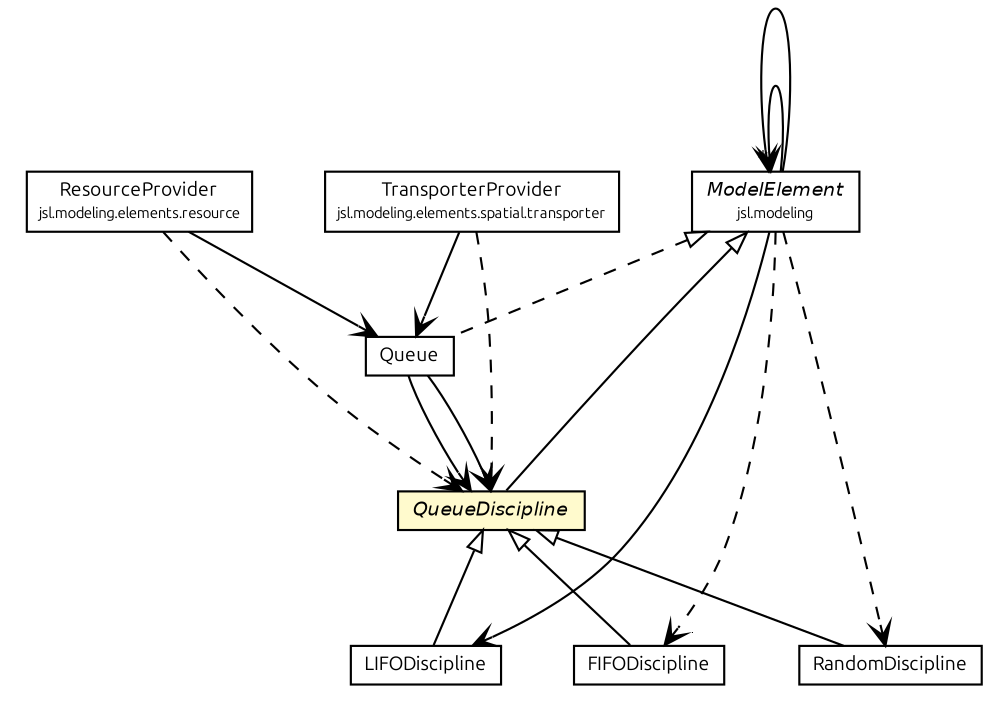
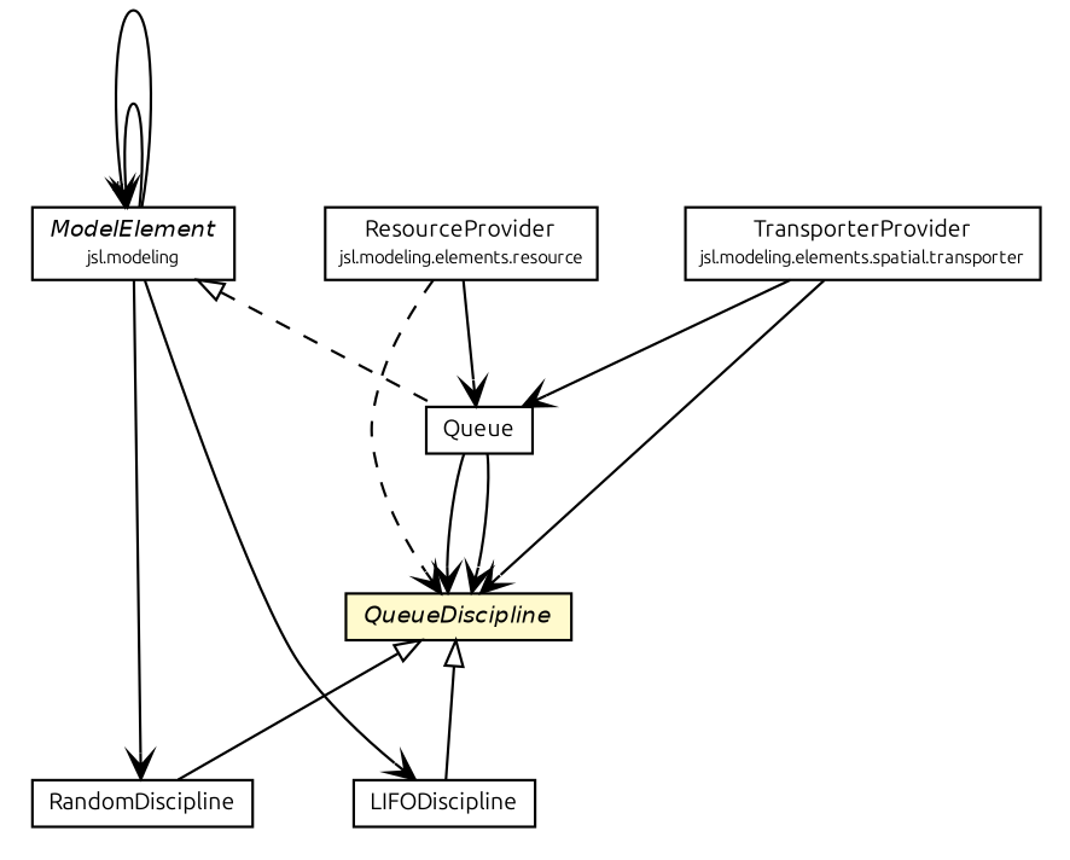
  digraph {
    fontname=Ubuntu
    nodesep=0.25
    ranksep=0.5
    node [fontcolor=black fontname=Ubuntu fontsize=9.0 shape=plaintext]
    edge [arrowhead=open color=black fontcolor=black fontname=Ubuntu fontsize=10.0 headport=p labelfontname=Helvetica labelfontsize=10 tailport=p]
    n1 [label=<<table title="jsl.modeling.ModelElement" border="0" cellborder="1" cellspacing="0" cellpadding="2" port="p" href="../../ModelElement.html"> 		<tr><td><table border="0" cellspacing="0" cellpadding="1"> <tr><td align="center" balign="center"><font face="Helvetica-Oblique"> ModelElement </font></td></tr> <tr><td align="center" balign="center"><font point-size="7.0"> jsl.modeling </font></td></tr> 		</table></td></tr> 		</table>>]
    n2 [label=<<table title="jsl.modeling.elements.queue.RandomDiscipline" border="0" cellborder="1" cellspacing="0" cellpadding="2" port="p" href="./RandomDiscipline.html"> 		<tr><td><table border="0" cellspacing="0" cellpadding="1"> <tr><td align="center" balign="center"> RandomDiscipline </td></tr> 		</table></td></tr> 		</table>>]
    n3 [label=<<table title="jsl.modeling.elements.queue.QueueDiscipline" border="0" cellborder="1" cellspacing="0" cellpadding="2" port="p" bgcolor="lemonChiffon" href="./QueueDiscipline.html"> 		<tr><td><table border="0" cellspacing="0" cellpadding="1"> <tr><td align="center" balign="center"><font face="Helvetica-Oblique"> QueueDiscipline </font></td></tr> 		</table></td></tr> 		</table>>]
    n4 [label=<<table title="jsl.modeling.elements.queue.Queue" border="0" cellborder="1" cellspacing="0" cellpadding="2" port="p" href="./Queue.html"> 		<tr><td><table border="0" cellspacing="0" cellpadding="1"> <tr><td align="center" balign="center"> Queue </td></tr> 		</table></td></tr> 		</table>>]
    n5 [label=<<table title="jsl.modeling.elements.queue.LIFODiscipline" border="0" cellborder="1" cellspacing="0" cellpadding="2" port="p" href="./LIFODiscipline.html"> 		<tr><td><table border="0" cellspacing="0" cellpadding="1"> <tr><td align="center" balign="center"> LIFODiscipline </td></tr> 		</table></td></tr> 		</table>>]
-   n6 [label=<<table title="jsl.modeling.elements.queue.FIFODiscipline" border="0" cellborder="1" cellspacing="0" cellpadding="2" port="p" href="./FIFODiscipline.html"> 		<tr><td><table border="0" cellspacing="0" cellpadding="1"> <tr><td align="center" balign="center"> FIFODiscipline </td></tr> 		</table></td></tr> 		</table>>]
    n7 [label=<<table title="jsl.modeling.elements.resource.ResourceProvider" border="0" cellborder="1" cellspacing="0" cellpadding="2" port="p" href="../resource/ResourceProvider.html"> 		<tr><td><table border="0" cellspacing="0" cellpadding="1"> <tr><td align="center" balign="center"> ResourceProvider </td></tr> <tr><td align="center" balign="center"><font point-size="7.0"> jsl.modeling.elements.resource </font></td></tr> 		</table></td></tr> 		</table>>]
    n8 [label=<<table title="jsl.modeling.elements.spatial.transporter.TransporterProvider" border="0" cellborder="1" cellspacing="0" cellpadding="2" port="p" href="../spatial/transporter/TransporterProvider.html"> 		<tr><td><table border="0" cellspacing="0" cellpadding="1"> <tr><td align="center" balign="center"> TransporterProvider </td></tr> <tr><td align="center" balign="center"><font point-size="7.0"> jsl.modeling.elements.spatial.transporter </font></td></tr> 		</table></td></tr> 		</table>>]
    n1 -> n1 [headlabel="*"]
    n1 -> n1
-   n1 -> n2 [style=dashed]
-   n1 -> n3 [arrowtail=empty dir=back fontsize=10 arrowhead="" color="" fontcolor=""]
+   n1 -> n2 [style=solid]
    n1 -> n4 [arrowtail=empty dir=back fontsize=10 style=dashed arrowhead="" color="" fontcolor=""]
    n1 -> n5 [style=solid]
-   n1 -> n6 [style=dashed]
    n3 -> n2 [arrowtail=empty dir=back fontsize=10 arrowhead="" color="" fontcolor=""]
    n3 -> n5 [arrowtail=empty dir=back fontsize=10 arrowhead="" color="" fontcolor=""]
-   n3 -> n6 [arrowtail=empty dir=back fontsize=10 arrowhead="" color="" fontcolor=""]
    n4 -> n3
    n4 -> n3
    n7 -> n3 [style=dashed]
    n7 -> n4
-   n8 -> n3 [style=dashed]
+   n8 -> n3 [style=solid]
    n8 -> n4
  }
